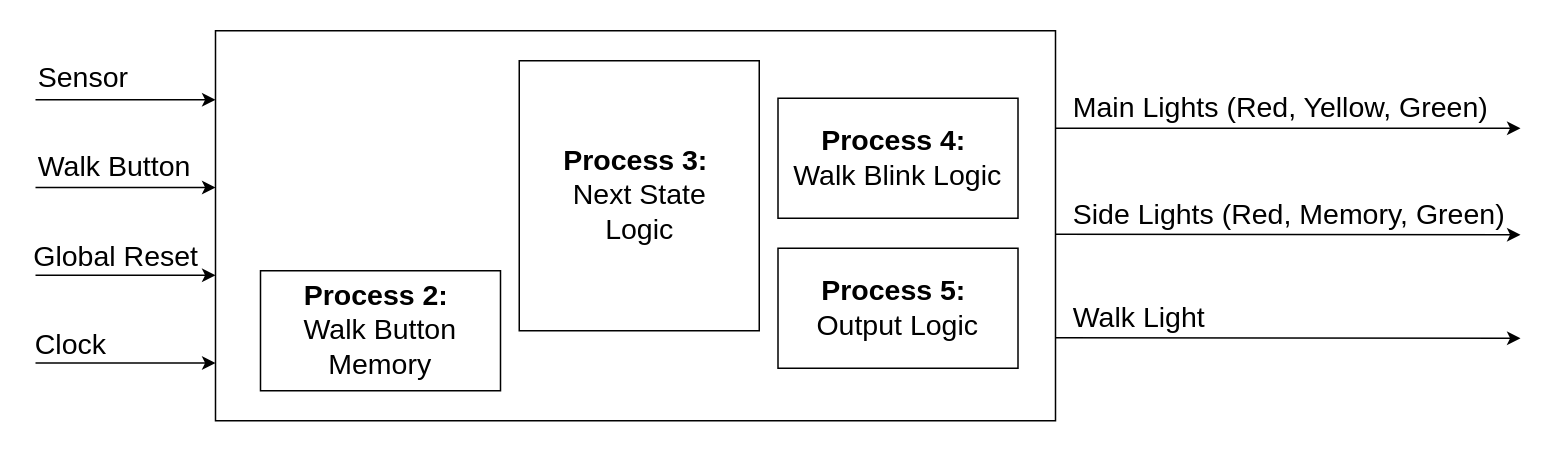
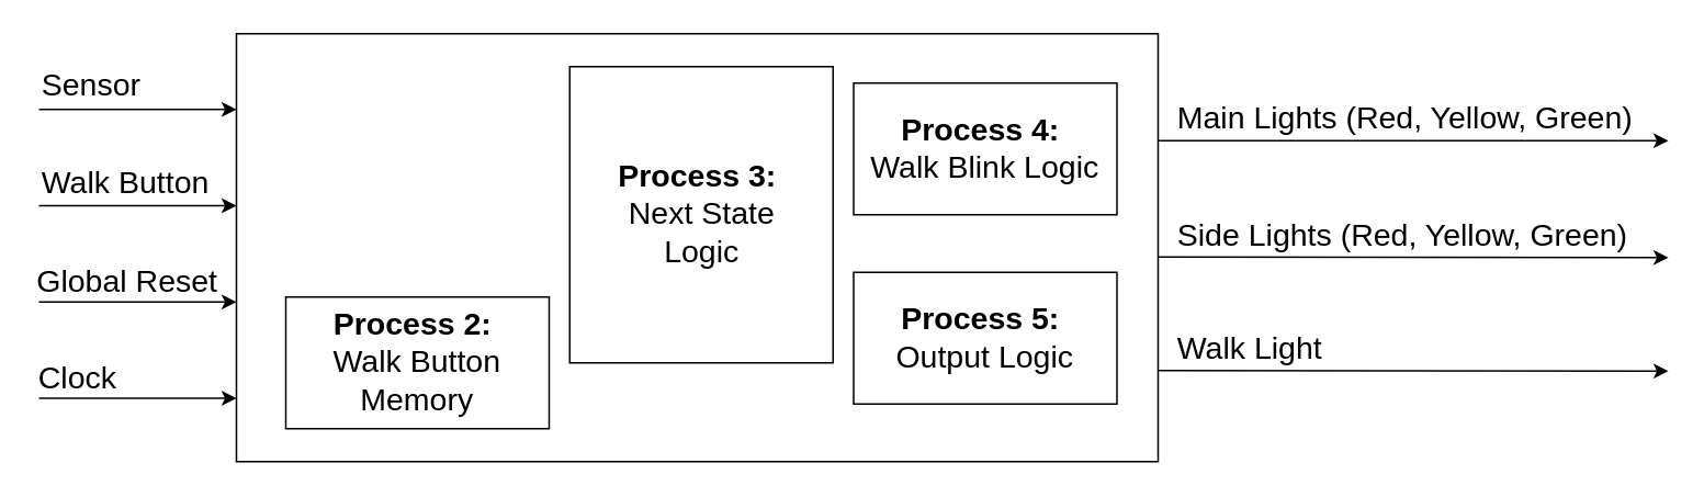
  <mxCell id="0" />
  <mxCell id="1" parent="0" />
  <mxCell id="2" value="" style="rounded=0;whiteSpace=wrap;html=1;fontSize=19;" vertex="1" parent="1"><mxGeometry x="143" y="20" width="560" height="260" as="geometry" /></mxCell>
  <mxCell id="3" value="&lt;b&gt;Process 2:&amp;nbsp;&lt;br&gt;&lt;/b&gt;Walk Button Memory&lt;br&gt;" style="rounded=0;whiteSpace=wrap;html=1;fontSize=19;" vertex="1" parent="1"><mxGeometry x="173" y="180" width="160" height="80" as="geometry" /></mxCell>
  <mxCell id="4" value="&lt;b&gt;Process 5:&amp;nbsp;&lt;br&gt;&lt;/b&gt;Output Logic&lt;br&gt;" style="rounded=0;whiteSpace=wrap;html=1;fontSize=19;" vertex="1" parent="1"><mxGeometry x="518" y="165" width="160" height="80" as="geometry" /></mxCell>
- <mxCell id="5" value="&lt;b&gt;Process 4:&amp;nbsp;&lt;br&gt;&lt;/b&gt;Walk Blink Logic&lt;br&gt;" style="rounded=0;whiteSpace=wrap;html=1;fontSize=19;" vertex="1" parent="1"><mxGeometry x="518" y="65" width="160" height="80" as="geometry" /></mxCell>
+ <mxCell id="5" value="&lt;b&gt;Process 4:&amp;nbsp;&lt;br&gt;&lt;/b&gt;Walk Blink Logic&lt;br&gt;" style="rounded=0;whiteSpace=wrap;html=1;fontSize=19;" vertex="1" parent="1"><mxGeometry x="518" y="50" width="160" height="80" as="geometry" /></mxCell>
  <mxCell id="6" value="&lt;b&gt;Process 3:&amp;nbsp;&lt;br&gt;&lt;/b&gt;Next State&lt;br&gt;Logic&lt;br&gt;" style="rounded=0;whiteSpace=wrap;html=1;fontSize=19;" vertex="1" parent="1"><mxGeometry x="345.5" y="40" width="160" height="180" as="geometry" /></mxCell>
  <mxCell id="7" value="" style="endArrow=classic;html=1;fontSize=19;entryX=0;entryY=0.25;entryDx=0;entryDy=0;" edge="1" parent="1"><mxGeometry width="50" height="50" relative="1" as="geometry"><mxPoint x="23" y="66" as="sourcePoint" /><mxPoint x="143" y="66" as="targetPoint" /></mxGeometry></mxCell>
  <mxCell id="8" value="Sensor" style="text;html=1;resizable=0;points=[];autosize=1;align=left;verticalAlign=top;spacingTop=-4;fontSize=19;" vertex="1" parent="1"><mxGeometry x="23" y="38" width="80" height="20" as="geometry" /></mxCell>
  <mxCell id="9" value="" style="endArrow=classic;html=1;fontSize=19;entryX=0;entryY=0.25;entryDx=0;entryDy=0;" edge="1" parent="1"><mxGeometry width="50" height="50" relative="1" as="geometry"><mxPoint x="23" y="124.5" as="sourcePoint" /><mxPoint x="143" y="124.5" as="targetPoint" /></mxGeometry></mxCell>
  <mxCell id="10" value="Walk Button" style="text;html=1;resizable=0;points=[];autosize=1;align=left;verticalAlign=top;spacingTop=-4;fontSize=19;" vertex="1" parent="1"><mxGeometry x="23" y="96.5" width="120" height="20" as="geometry" /></mxCell>
  <mxCell id="11" value="" style="endArrow=classic;html=1;fontSize=19;entryX=0;entryY=0.25;entryDx=0;entryDy=0;" edge="1" parent="1"><mxGeometry width="50" height="50" relative="1" as="geometry"><mxPoint x="23" y="183" as="sourcePoint" /><mxPoint x="143" y="183" as="targetPoint" /></mxGeometry></mxCell>
  <mxCell id="12" value="Global Reset" style="text;html=1;resizable=0;points=[];autosize=1;align=left;verticalAlign=top;spacingTop=-4;fontSize=19;" vertex="1" parent="1"><mxGeometry x="20" y="157" width="130" height="20" as="geometry" /></mxCell>
  <mxCell id="13" value="" style="endArrow=classic;html=1;fontSize=19;entryX=0;entryY=0.25;entryDx=0;entryDy=0;" edge="1" parent="1"><mxGeometry width="50" height="50" relative="1" as="geometry"><mxPoint x="23" y="241.5" as="sourcePoint" /><mxPoint x="143" y="241.5" as="targetPoint" /></mxGeometry></mxCell>
  <mxCell id="14" value="Clock" style="text;html=1;resizable=0;points=[];autosize=1;align=left;verticalAlign=top;spacingTop=-4;fontSize=19;" vertex="1" parent="1"><mxGeometry x="21" y="216" width="60" height="20" as="geometry" /></mxCell>
  <mxCell id="15" value="" style="endArrow=classic;html=1;fontSize=19;exitX=1;exitY=0.25;exitDx=0;exitDy=0;" edge="1" parent="1" source="2"><mxGeometry width="50" height="50" relative="1" as="geometry"><mxPoint x="213" y="350" as="sourcePoint" /><mxPoint x="1013" y="85" as="targetPoint" /></mxGeometry></mxCell>
  <mxCell id="16" value="Main Lights (Red, Yellow, Green)" style="text;html=1;resizable=0;points=[];autosize=1;align=left;verticalAlign=top;spacingTop=-4;fontSize=19;" vertex="1" parent="1"><mxGeometry x="713" y="58" width="290" height="20" as="geometry" /></mxCell>
  <mxCell id="17" value="" style="endArrow=classic;html=1;fontSize=19;exitX=1;exitY=0.25;exitDx=0;exitDy=0;" edge="1" parent="1"><mxGeometry width="50" height="50" relative="1" as="geometry"><mxPoint x="703.143" y="155.714" as="sourcePoint" /><mxPoint x="1013" y="156" as="targetPoint" /></mxGeometry></mxCell>
- <mxCell id="18" value="Side Lights (Red, Memory, Green)" style="text;html=1;resizable=0;points=[];autosize=1;align=left;verticalAlign=top;spacingTop=-4;fontSize=19;" vertex="1" parent="1"><mxGeometry x="713" y="129" width="290" height="20" as="geometry" /></mxCell>
+ <mxCell id="18" value="Side Lights (Red, Yellow, Green)" style="text;html=1;resizable=0;points=[];autosize=1;align=left;verticalAlign=top;spacingTop=-4;fontSize=19;" vertex="1" parent="1"><mxGeometry x="713" y="129" width="290" height="20" as="geometry" /></mxCell>
  <mxCell id="19" value="" style="endArrow=classic;html=1;fontSize=19;exitX=1;exitY=0.25;exitDx=0;exitDy=0;" edge="1" parent="1"><mxGeometry width="50" height="50" relative="1" as="geometry"><mxPoint x="703.143" y="224.714" as="sourcePoint" /><mxPoint x="1013" y="225" as="targetPoint" /></mxGeometry></mxCell>
  <mxCell id="20" value="Walk Light" style="text;html=1;resizable=0;points=[];autosize=1;align=left;verticalAlign=top;spacingTop=-4;fontSize=19;" vertex="1" parent="1"><mxGeometry x="713" y="198" width="100" height="20" as="geometry" /></mxCell>
